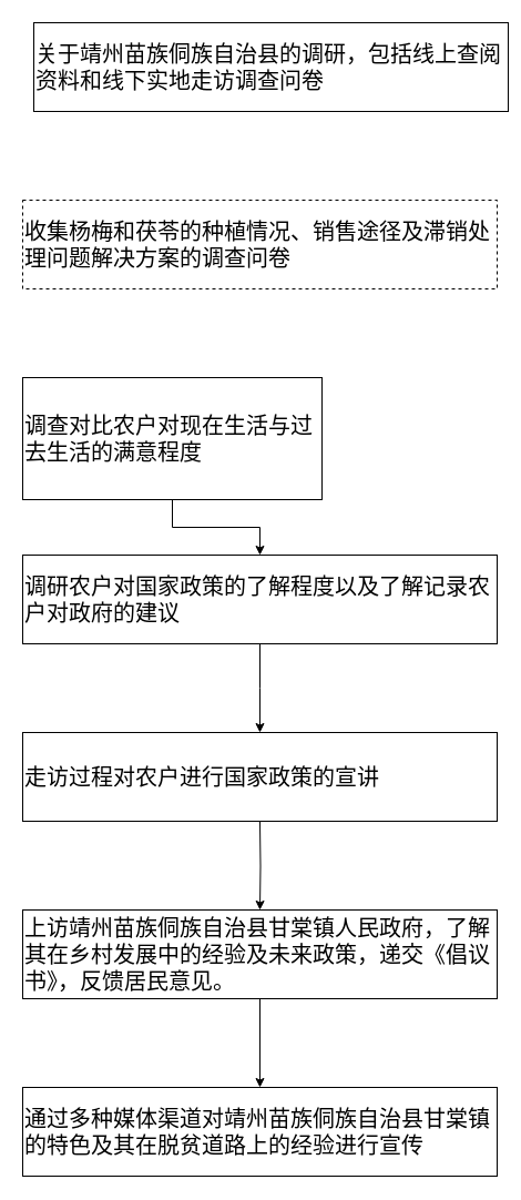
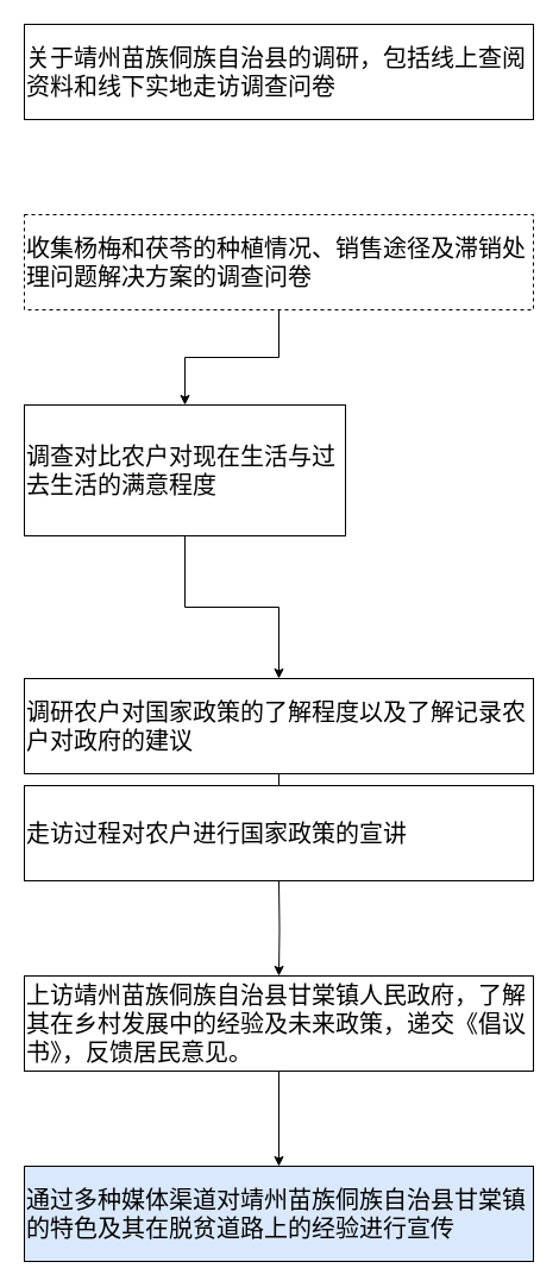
  <mxCell id="0" />
  <mxCell id="1" parent="0" />
- <mxCell id="2" value="&lt;span style=&quot;font-size: 20px;&quot;&gt;关于靖州苗族侗族自治县的调研，&lt;/span&gt;&lt;span style=&quot;font-size: 20px;&quot;&gt;包括线上查阅资料和线下实地走访调查问卷&lt;/span&gt;" style="rounded=0;whiteSpace=wrap;html=1;fontSize=20;align=left;fontFamily=Helvetica;labelPosition=center;verticalLabelPosition=middle;verticalAlign=middle;" vertex="1" parent="1"><mxGeometry x="30" y="20" width="428" height="80" as="geometry" /></mxCell>
+ <mxCell id="2" value="&lt;span style=&quot;font-size: 20px;&quot;&gt;关于靖州苗族侗族自治县的调研，&lt;/span&gt;&lt;span style=&quot;font-size: 20px;&quot;&gt;包括线上查阅资料和线下实地走访调查问卷&lt;/span&gt;" style="rounded=0;whiteSpace=wrap;html=1;fontSize=20;align=left;fontFamily=Helvetica;labelPosition=center;verticalLabelPosition=middle;verticalAlign=middle;" vertex="1" parent="1"><mxGeometry x="20" y="20" width="428" height="80" as="geometry" /></mxCell>
+ <mxCell id="3" value="" style="edgeStyle=orthogonalEdgeStyle;rounded=0;orthogonalLoop=1;jettySize=auto;html=1;fontSize=20;fontFamily=Helvetica;align=left;labelPosition=center;verticalLabelPosition=middle;verticalAlign=middle;" edge="1" parent="1" source="4" target="6"><mxGeometry relative="1" as="geometry" /></mxCell>
  <mxCell id="4" value="&lt;p style=&quot;font-size: 20px;&quot; class=&quot;MsoNormal&quot;&gt;&lt;span style=&quot;font-size: 20px;&quot;&gt;收集杨梅和茯苓的种植情况、销售途径及滞销处理问题解决方案的调查问卷&lt;span lang=&quot;EN-US&quot; style=&quot;font-size: 20px;&quot;&gt;&lt;/span&gt;&lt;/span&gt;&lt;/p&gt;" style="rounded=0;whiteSpace=wrap;html=1;fontSize=20;align=left;fontFamily=Helvetica;labelPosition=center;verticalLabelPosition=middle;verticalAlign=middle;dashed=1;" vertex="1" parent="1"><mxGeometry x="20" y="180" width="428" height="80" as="geometry" /></mxCell>
  <mxCell id="5" value="" style="edgeStyle=orthogonalEdgeStyle;rounded=0;orthogonalLoop=1;jettySize=auto;html=1;fontFamily=Helvetica;fontSize=20;align=left;labelPosition=center;verticalLabelPosition=middle;verticalAlign=middle;" edge="1" parent="1" source="6" target="8"><mxGeometry relative="1" as="geometry" /></mxCell>
  <mxCell id="6" value="&lt;font style=&quot;font-size: 20px;&quot;&gt;调查对比&lt;span style=&quot;background-color: initial; font-size: 20px;&quot;&gt;农户对现在生活与过去生活的满意程度&lt;/span&gt;&lt;/font&gt;&lt;span style=&quot;font-size: 20px;&quot;&gt;&lt;br style=&quot;font-size: 20px;&quot;&gt;&lt;/span&gt;" style="rounded=0;whiteSpace=wrap;html=1;fontSize=20;align=left;fontFamily=Helvetica;labelPosition=center;verticalLabelPosition=middle;verticalAlign=middle;" vertex="1" parent="1"><mxGeometry x="20" y="340" width="270" height="110" as="geometry" /></mxCell>
  <mxCell id="7" value="" style="edgeStyle=orthogonalEdgeStyle;rounded=0;orthogonalLoop=1;jettySize=auto;html=1;fontFamily=Helvetica;fontSize=20;align=left;labelPosition=center;verticalLabelPosition=middle;verticalAlign=middle;" edge="1" parent="1" source="8"><mxGeometry relative="1" as="geometry"><mxPoint x="234" y="660" as="targetPoint" /></mxGeometry></mxCell>
- <mxCell id="8" value="&lt;span style=&quot;font-size: 20px; font-family: 仿宋_GB2312;&quot;&gt;调研农户对国家政策的了解程度以及了解记录农户对政府的建议&lt;/span&gt;&lt;span style=&quot;font-size: 20px;&quot;&gt;&lt;br style=&quot;font-size: 20px;&quot;&gt;&lt;/span&gt;" style="rounded=0;whiteSpace=wrap;html=1;fontSize=20;align=left;fontFamily=Helvetica;labelPosition=center;verticalLabelPosition=middle;verticalAlign=middle;" vertex="1" parent="1"><mxGeometry x="20" y="500" width="428" height="80" as="geometry" /></mxCell>
+ <mxCell id="8" value="&lt;span style=&quot;font-size: 20px; font-family: 仿宋_GB2312;&quot;&gt;调研农户对国家政策的了解程度以及了解记录农户对政府的建议&lt;/span&gt;&lt;span style=&quot;font-size: 20px;&quot;&gt;&lt;br style=&quot;font-size: 20px;&quot;&gt;&lt;/span&gt;" style="rounded=0;whiteSpace=wrap;html=1;fontSize=20;align=left;fontFamily=Helvetica;labelPosition=center;verticalLabelPosition=middle;verticalAlign=middle;" vertex="1" parent="1"><mxGeometry x="20" y="570" width="428" height="80" as="geometry" /></mxCell>
  <mxCell id="9" value="" style="edgeStyle=orthogonalEdgeStyle;rounded=0;orthogonalLoop=1;jettySize=auto;html=1;fontFamily=Helvetica;fontSize=20;align=left;labelPosition=center;verticalLabelPosition=middle;verticalAlign=middle;" edge="1" parent="1" target="11"><mxGeometry relative="1" as="geometry"><mxPoint x="234" y="740" as="sourcePoint" /></mxGeometry></mxCell>
  <mxCell id="10" value="" style="edgeStyle=orthogonalEdgeStyle;rounded=0;orthogonalLoop=1;jettySize=auto;html=1;fontFamily=Helvetica;fontSize=20;labelPosition=center;verticalLabelPosition=middle;align=left;verticalAlign=middle;" edge="1" parent="1" source="11" target="13"><mxGeometry relative="1" as="geometry" /></mxCell>
  <mxCell id="11" value="&lt;span style=&quot;font-size: 20px; font-family: 仿宋_GB2312;&quot;&gt;上访靖州苗族侗族自治县甘棠镇人民政府，了解其在乡村发展中的经验及未来政策，递交《倡议书》，反馈居民意见。&lt;/span&gt;&lt;span style=&quot;font-size: 20px;&quot;&gt;&lt;br style=&quot;font-size: 20px;&quot;&gt;&lt;/span&gt;" style="rounded=0;whiteSpace=wrap;html=1;fontSize=20;align=left;fontFamily=Helvetica;labelPosition=center;verticalLabelPosition=middle;verticalAlign=middle;" vertex="1" parent="1"><mxGeometry x="20" y="820" width="428" height="80" as="geometry" /></mxCell>
  <mxCell id="12" value="&lt;span style=&quot;font-size: 20px; font-family: 仿宋_GB2312;&quot;&gt;走访过程对农户进行国家政策的宣讲&lt;/span&gt;&lt;span style=&quot;font-size: 20px;&quot;&gt;&lt;br style=&quot;font-size: 20px;&quot;&gt;&lt;/span&gt;" style="rounded=0;whiteSpace=wrap;html=1;fontSize=20;align=left;fontFamily=Helvetica;labelPosition=center;verticalLabelPosition=middle;verticalAlign=middle;" vertex="1" parent="1"><mxGeometry x="20" y="660" width="428" height="80" as="geometry" /></mxCell>
- <mxCell id="13" value="&lt;span style=&quot;font-size: 20px; font-family: 仿宋_GB2312;&quot;&gt;通过多种媒体渠道对靖州苗族侗族自治县甘棠镇的特色及其在脱贫道路上的经验进行宣传&lt;/span&gt;&lt;span style=&quot;font-size: 20px;&quot;&gt;&lt;br style=&quot;font-size: 20px;&quot;&gt;&lt;/span&gt;" style="rounded=0;whiteSpace=wrap;html=1;fontSize=20;align=left;fontFamily=Helvetica;labelPosition=center;verticalLabelPosition=middle;verticalAlign=middle;" vertex="1" parent="1"><mxGeometry x="20" y="980" width="428" height="80" as="geometry" /></mxCell>
+ <mxCell id="13" value="&lt;span style=&quot;font-size: 20px; font-family: 仿宋_GB2312;&quot;&gt;通过多种媒体渠道对靖州苗族侗族自治县甘棠镇的特色及其在脱贫道路上的经验进行宣传&lt;/span&gt;&lt;span style=&quot;font-size: 20px;&quot;&gt;&lt;br style=&quot;font-size: 20px;&quot;&gt;&lt;/span&gt;" style="rounded=0;whiteSpace=wrap;html=1;fontSize=20;align=left;fontFamily=Helvetica;labelPosition=center;verticalLabelPosition=middle;verticalAlign=middle;fillColor=#dae8fc;" vertex="1" parent="1"><mxGeometry x="20" y="980" width="428" height="80" as="geometry" /></mxCell>
